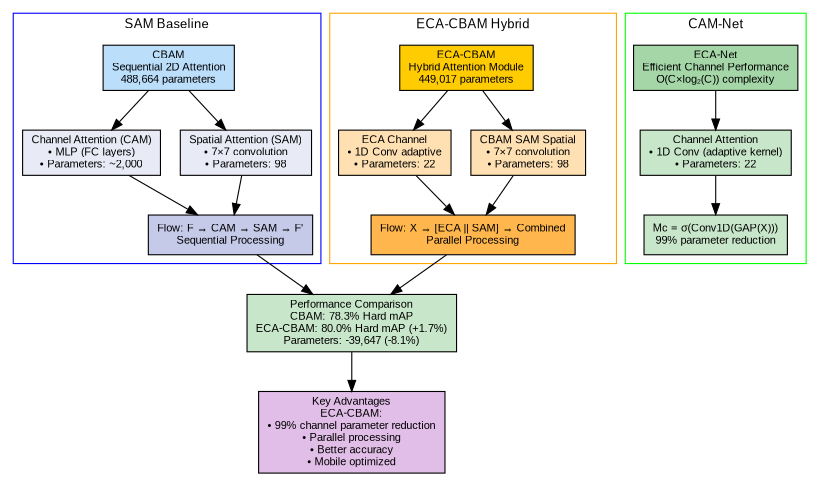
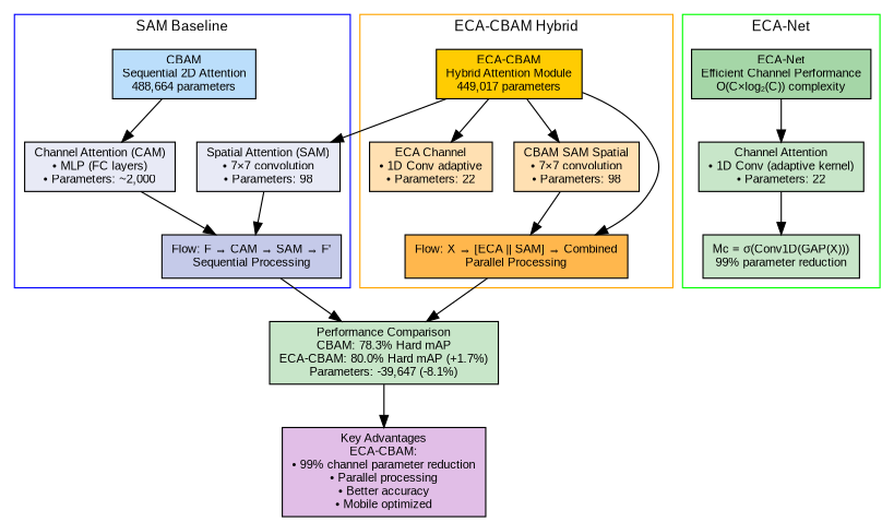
  digraph {
    bgcolor=white
    fontname=Arial
    fontsize=12
    rankdir=TB
    node [fillcolor="#c8e6c9" fontname=Arial fontsize=10 shape=box style=filled]
    edge [fontname=Arial fontsize=9]
    n1 [fillcolor="#bbdefb" label="CBAM\nSequential 2D Attention\n488,664 parameters"]
    n2 [fillcolor="#e8eaf6" label="Channel Attention (CAM)\n• MLP (FC layers)\n• Parameters: ~2,000"]
    n3 [fillcolor="#e8eaf6" label="Spatial Attention (SAM)\n• 7×7 convolution\n• Parameters: 98"]
    n4 [fillcolor="#c5cae9" label="Flow: F → CAM → SAM → F'\nSequential Processing"]
    n5 [fillcolor="#a5d6a7" label="ECA-Net\nEfficient Channel Performance\nO(C×log₂(C)) complexity"]
    n6 [label="Channel Attention\n• 1D Conv (adaptive kernel)\n• Parameters: 22"]
    n7 [label="Mc = σ(Conv1D(GAP(X)))\n99% parameter reduction"]
    n8 [fillcolor="#ffcc02" label="ECA-CBAM\nHybrid Attention Module\n449,017 parameters"]
    n9 [fillcolor="#ffe0b2" label="ECA Channel\n• 1D Conv adaptive\n• Parameters: 22"]
    n10 [fillcolor="#ffe0b2" label="CBAM SAM Spatial\n• 7×7 convolution\n• Parameters: 98"]
    n11 [fillcolor="#ffb74d" label="Flow: X → [ECA || SAM] → Combined\nParallel Processing"]
    n12 [label="Performance Comparison\nCBAM: 78.3% Hard mAP\nECA-CBAM: 80.0% Hard mAP (+1.7%)\nParameters: -39,647 (-8.1%)"]
    n13 [fillcolor="#e1bee7" label="Key Advantages\nECA-CBAM:\n• 99% channel parameter reduction\n• Parallel processing\n• Better accuracy\n• Mobile optimized"]
    subgraph cluster_1 {
      color=blue
      fillcolor="#e3f2fd"
      label="SAM Baseline"
      n1
      n2
      n3
      n4
    }
    subgraph cluster_2 {
      color=green
      fillcolor="#e8f5e8"
-     label="CAM-Net"
+     label="ECA-Net"
      n5
      n6
      n7
    }
    subgraph cluster_3 {
      color=orange
      fillcolor="#fff3e0"
      label="ECA-CBAM Hybrid"
      n8
      n9
      n10
      n11
    }
    n1 -> n2
-   n1 -> n3
+   n8 -> n3
    n2 -> n4
    n3 -> n4
    n4 -> n12
    n5 -> n6
    n6 -> n7
    n8 -> n9
    n8 -> n10
-   n9 -> n11
+   n8 -> n11
    n10 -> n11
    n11 -> n12
    n12 -> n13
  }
